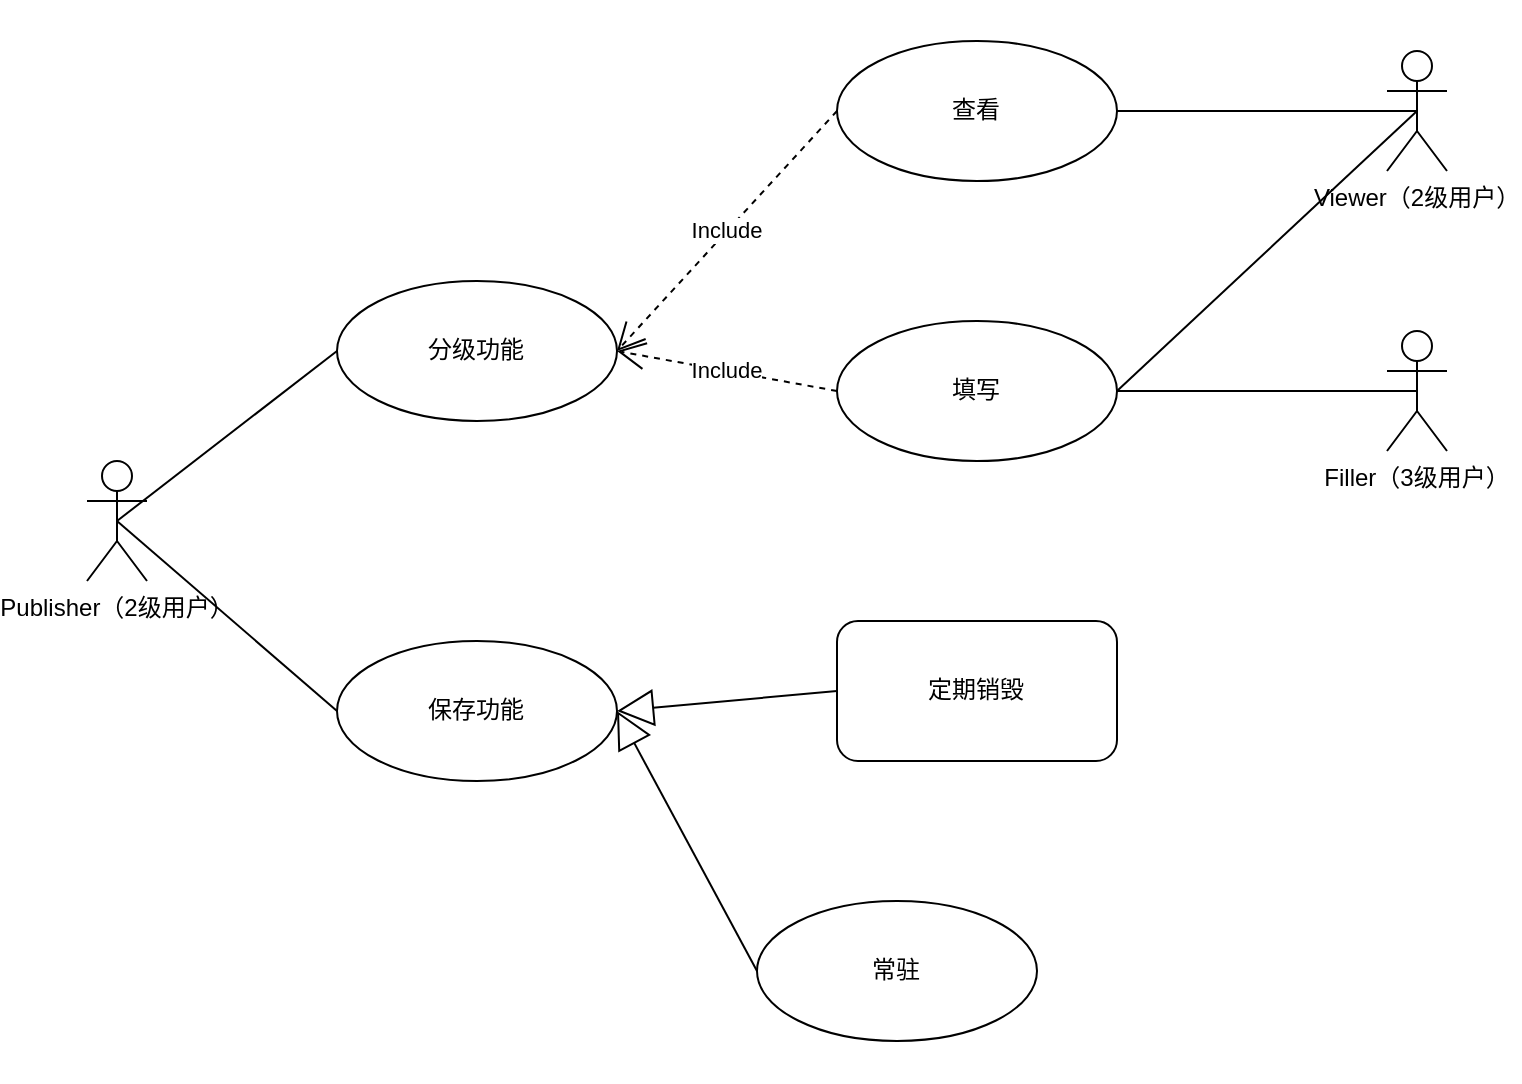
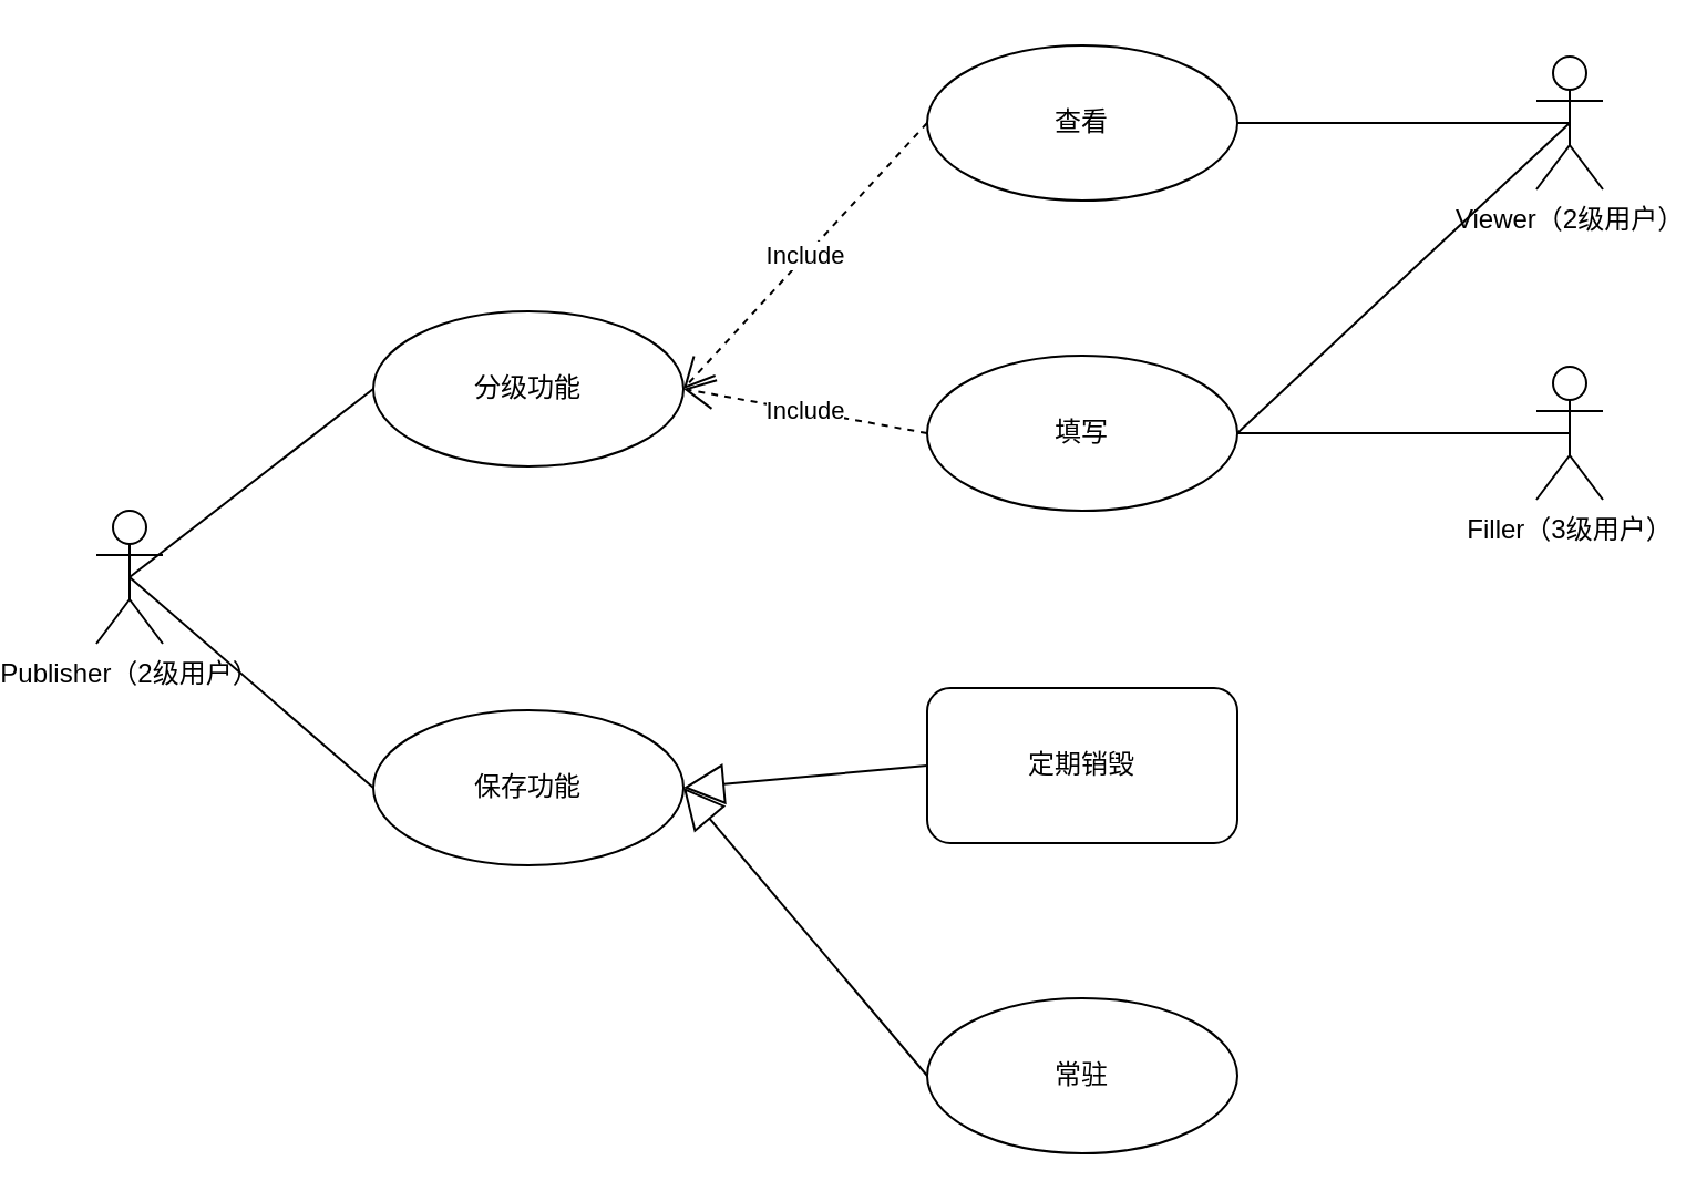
  <mxCell id="0" />
  <mxCell id="1" parent="0" />
  <mxCell id="2" value="Publisher（2级用户）" style="shape=umlActor;verticalLabelPosition=bottom;verticalAlign=top;html=1;" parent="1" vertex="1"><mxGeometry x="20" y="230" width="30" height="60" as="geometry" /></mxCell>
  <mxCell id="3" value="分级功能" style="ellipse;whiteSpace=wrap;html=1;" parent="1" vertex="1"><mxGeometry x="145" y="140" width="140" height="70" as="geometry" /></mxCell>
  <mxCell id="4" value="保存功能" style="ellipse;whiteSpace=wrap;html=1;" parent="1" vertex="1"><mxGeometry x="145" y="320" width="140" height="70" as="geometry" /></mxCell>
  <mxCell id="5" value="查看" style="ellipse;whiteSpace=wrap;html=1;" parent="1" vertex="1"><mxGeometry x="395" y="20" width="140" height="70" as="geometry" /></mxCell>
  <mxCell id="6" value="填写" style="ellipse;whiteSpace=wrap;html=1;" parent="1" vertex="1"><mxGeometry x="395" y="160" width="140" height="70" as="geometry" /></mxCell>
  <mxCell id="7" value="Filler（3级用户）" style="shape=umlActor;verticalLabelPosition=bottom;verticalAlign=top;html=1;" parent="1" vertex="1"><mxGeometry x="670" y="165" width="30" height="60" as="geometry" /></mxCell>
  <mxCell id="8" value="Viewer（2级用户）" style="shape=umlActor;verticalLabelPosition=bottom;verticalAlign=top;html=1;" parent="1" vertex="1"><mxGeometry x="670" y="25" width="30" height="60" as="geometry" /></mxCell>
- <mxCell id="9" value="常驻" style="ellipse;whiteSpace=wrap;html=1;" parent="1" vertex="1"><mxGeometry x="355" y="450" width="140" height="70" as="geometry" /></mxCell>
+ <mxCell id="9" value="常驻" style="ellipse;whiteSpace=wrap;html=1;" parent="1" vertex="1"><mxGeometry x="395" y="450" width="140" height="70" as="geometry" /></mxCell>
  <mxCell id="10" value="定期销毁" style="whiteSpace=wrap;html=1;rounded=1;" parent="1" vertex="1"><mxGeometry x="395" y="310" width="140" height="70" as="geometry" /></mxCell>
  <mxCell id="11" value="" style="endArrow=none;html=1;rounded=0;exitX=0.5;exitY=0.5;exitDx=0;exitDy=0;exitPerimeter=0;entryX=0;entryY=0.5;entryDx=0;entryDy=0;" parent="1" source="2" target="3" edge="1"><mxGeometry width="50" height="50" relative="1" as="geometry"><mxPoint x="305" y="300" as="sourcePoint" /><mxPoint x="355" y="250" as="targetPoint" /></mxGeometry></mxCell>
  <mxCell id="12" value="" style="endArrow=none;html=1;rounded=0;exitX=0.5;exitY=0.5;exitDx=0;exitDy=0;exitPerimeter=0;entryX=0;entryY=0.5;entryDx=0;entryDy=0;" parent="1" source="2" target="4" edge="1"><mxGeometry width="50" height="50" relative="1" as="geometry"><mxPoint x="185" y="290" as="sourcePoint" /><mxPoint x="235" y="240" as="targetPoint" /></mxGeometry></mxCell>
  <mxCell id="13" value="Include" style="endArrow=open;endSize=12;dashed=1;html=1;rounded=0;entryX=1;entryY=0.5;entryDx=0;entryDy=0;exitX=0;exitY=0.5;exitDx=0;exitDy=0;" parent="1" source="5" target="3" edge="1"><mxGeometry width="160" relative="1" as="geometry"><mxPoint x="110" y="100" as="sourcePoint" /><mxPoint x="270" y="100" as="targetPoint" /></mxGeometry></mxCell>
  <mxCell id="14" value="Include" style="endArrow=open;endSize=12;dashed=1;html=1;rounded=0;entryX=1;entryY=0.5;entryDx=0;entryDy=0;exitX=0;exitY=0.5;exitDx=0;exitDy=0;" parent="1" source="6" target="3" edge="1"><mxGeometry width="160" relative="1" as="geometry"><mxPoint x="379" y="145" as="sourcePoint" /><mxPoint x="289" y="245" as="targetPoint" /></mxGeometry></mxCell>
  <mxCell id="15" value="" style="endArrow=none;html=1;rounded=0;entryX=1;entryY=0.5;entryDx=0;entryDy=0;exitX=0.5;exitY=0.5;exitDx=0;exitDy=0;exitPerimeter=0;" parent="1" source="8" target="5" edge="1"><mxGeometry width="50" height="50" relative="1" as="geometry"><mxPoint x="370" y="150" as="sourcePoint" /><mxPoint x="420" y="100" as="targetPoint" /></mxGeometry></mxCell>
  <mxCell id="16" value="" style="endArrow=none;html=1;rounded=0;exitX=1;exitY=0.5;exitDx=0;exitDy=0;entryX=0.5;entryY=0.5;entryDx=0;entryDy=0;entryPerimeter=0;" parent="1" source="6" target="7" edge="1"><mxGeometry width="50" height="50" relative="1" as="geometry"><mxPoint x="370" y="150" as="sourcePoint" /><mxPoint x="420" y="100" as="targetPoint" /></mxGeometry></mxCell>
  <mxCell id="17" value="" style="endArrow=block;endSize=16;endFill=0;html=1;rounded=0;entryX=1;entryY=0.5;entryDx=0;entryDy=0;exitX=0;exitY=0.5;exitDx=0;exitDy=0;" parent="1" source="10" target="4" edge="1"><mxGeometry x="-0.125" width="160" relative="1" as="geometry"><mxPoint x="179" y="450" as="sourcePoint" /><mxPoint x="339" y="450" as="targetPoint" /><mxPoint as="offset" /></mxGeometry></mxCell>
  <mxCell id="18" value="" style="endArrow=block;endSize=16;endFill=0;html=1;rounded=0;entryX=1;entryY=0.5;entryDx=0;entryDy=0;exitX=0;exitY=0.5;exitDx=0;exitDy=0;" parent="1" source="9" target="4" edge="1"><mxGeometry x="-0.125" width="160" relative="1" as="geometry"><mxPoint x="189" y="460" as="sourcePoint" /><mxPoint x="349" y="460" as="targetPoint" /><mxPoint as="offset" /></mxGeometry></mxCell>
  <mxCell id="19" value="" style="endArrow=none;html=1;rounded=0;entryX=0.5;entryY=0.5;entryDx=0;entryDy=0;entryPerimeter=0;exitX=1;exitY=0.5;exitDx=0;exitDy=0;" edge="1" parent="1" source="6" target="8"><mxGeometry width="50" height="50" relative="1" as="geometry"><mxPoint x="315" y="330" as="sourcePoint" /><mxPoint x="365" y="280" as="targetPoint" /></mxGeometry></mxCell>
